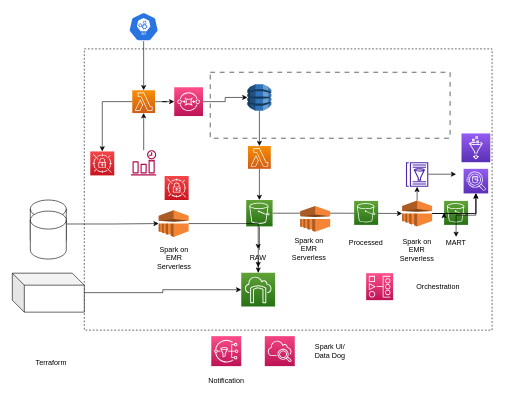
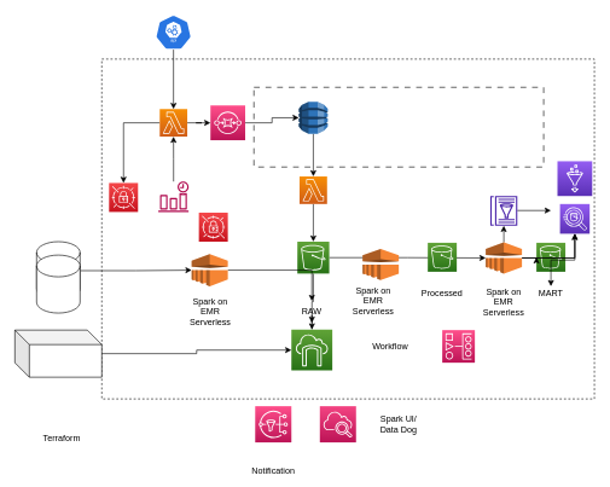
  <mxCell id="0" />
  <mxCell id="1" parent="0" />
  <mxCell id="2" value="" style="rounded=0;whiteSpace=wrap;html=1;fillColor=none;dashed=1;" vertex="1" parent="1"><mxGeometry x="140" y="81" width="680" height="469" as="geometry" /></mxCell>
  <mxCell id="3" value="" style="rounded=0;whiteSpace=wrap;html=1;fillColor=none;dashed=1;dashPattern=8 8;" vertex="1" parent="1"><mxGeometry x="350" y="120" width="400" height="110" as="geometry" /></mxCell>
  <mxCell id="4" style="edgeStyle=orthogonalEdgeStyle;rounded=0;orthogonalLoop=1;jettySize=auto;html=1;" edge="1" parent="1" source="6" target="11"><mxGeometry relative="1" as="geometry" /></mxCell>
  <mxCell id="5" value="" style="edgeStyle=orthogonalEdgeStyle;rounded=0;orthogonalLoop=1;jettySize=auto;html=1;" edge="1" parent="1" source="6" target="23"><mxGeometry relative="1" as="geometry" /></mxCell>
  <mxCell id="6" value="" style="sketch=0;points=[[0,0,0],[0.25,0,0],[0.5,0,0],[0.75,0,0],[1,0,0],[0,1,0],[0.25,1,0],[0.5,1,0],[0.75,1,0],[1,1,0],[0,0.25,0],[0,0.5,0],[0,0.75,0],[1,0.25,0],[1,0.5,0],[1,0.75,0]];outlineConnect=0;fontColor=#232F3E;gradientColor=#F78E04;gradientDirection=north;fillColor=#D05C17;strokeColor=#ffffff;dashed=0;verticalLabelPosition=bottom;verticalAlign=top;align=center;html=1;fontSize=12;fontStyle=0;aspect=fixed;shape=mxgraph.aws4.resourceIcon;resIcon=mxgraph.aws4.lambda;" vertex="1" parent="1"><mxGeometry x="220" y="150" width="38" height="38" as="geometry" /></mxCell>
  <mxCell id="7" value="" style="edgeStyle=orthogonalEdgeStyle;rounded=0;orthogonalLoop=1;jettySize=auto;html=1;" edge="1" parent="1" source="8" target="6"><mxGeometry relative="1" as="geometry" /></mxCell>
  <mxCell id="8" value="" style="sketch=0;outlineConnect=0;fontColor=#232F3E;gradientColor=none;fillColor=#B0084D;strokeColor=none;dashed=0;verticalLabelPosition=bottom;verticalAlign=top;align=center;html=1;fontSize=12;fontStyle=0;aspect=fixed;pointerEvents=1;shape=mxgraph.aws4.event_time_based;" vertex="1" parent="1"><mxGeometry x="218" y="250" width="42" height="42" as="geometry" /></mxCell>
  <mxCell id="9" value="" style="edgeStyle=orthogonalEdgeStyle;rounded=0;orthogonalLoop=1;jettySize=auto;html=1;" edge="1" parent="1" source="10" target="6"><mxGeometry relative="1" as="geometry" /></mxCell>
  <mxCell id="10" value="" style="sketch=0;html=1;dashed=0;whitespace=wrap;fillColor=#2875E2;strokeColor=#ffffff;points=[[0.005,0.63,0],[0.1,0.2,0],[0.9,0.2,0],[0.5,0,0],[0.995,0.63,0],[0.72,0.99,0],[0.5,1,0],[0.28,0.99,0]];verticalLabelPosition=bottom;align=center;verticalAlign=top;shape=mxgraph.kubernetes.icon;prIcon=api" vertex="1" parent="1"><mxGeometry x="214" y="20" width="50" height="48" as="geometry" /></mxCell>
  <mxCell id="11" value="" style="sketch=0;points=[[0,0,0],[0.25,0,0],[0.5,0,0],[0.75,0,0],[1,0,0],[0,1,0],[0.25,1,0],[0.5,1,0],[0.75,1,0],[1,1,0],[0,0.25,0],[0,0.5,0],[0,0.75,0],[1,0.25,0],[1,0.5,0],[1,0.75,0]];outlineConnect=0;fontColor=#232F3E;gradientColor=#F54749;gradientDirection=north;fillColor=#C7131F;strokeColor=#ffffff;dashed=0;verticalLabelPosition=bottom;verticalAlign=top;align=center;html=1;fontSize=12;fontStyle=0;aspect=fixed;shape=mxgraph.aws4.resourceIcon;resIcon=mxgraph.aws4.secrets_manager;" vertex="1" parent="1"><mxGeometry x="150" y="252" width="40" height="40" as="geometry" /></mxCell>
  <mxCell id="12" value="" style="edgeStyle=orthogonalEdgeStyle;rounded=0;orthogonalLoop=1;jettySize=auto;html=1;" edge="1" parent="1" source="13" target="18"><mxGeometry relative="1" as="geometry" /></mxCell>
  <mxCell id="13" value="" style="outlineConnect=0;dashed=0;verticalLabelPosition=bottom;verticalAlign=top;align=center;html=1;shape=mxgraph.aws3.dynamo_db;fillColor=#2E73B8;gradientColor=none;" vertex="1" parent="1"><mxGeometry x="412" y="140" width="40" height="44" as="geometry" /></mxCell>
  <mxCell id="14" value="" style="edgeStyle=orthogonalEdgeStyle;rounded=0;orthogonalLoop=1;jettySize=auto;html=1;" edge="1" parent="1" source="16" target="30"><mxGeometry relative="1" as="geometry" /></mxCell>
  <mxCell id="15" value="" style="edgeStyle=orthogonalEdgeStyle;rounded=0;orthogonalLoop=1;jettySize=auto;html=1;" edge="1" parent="1" source="16" target="43"><mxGeometry relative="1" as="geometry" /></mxCell>
  <mxCell id="16" value="" style="sketch=0;points=[[0,0,0],[0.25,0,0],[0.5,0,0],[0.75,0,0],[1,0,0],[0,1,0],[0.25,1,0],[0.5,1,0],[0.75,1,0],[1,1,0],[0,0.25,0],[0,0.5,0],[0,0.75,0],[1,0.25,0],[1,0.5,0],[1,0.75,0]];outlineConnect=0;fontColor=#232F3E;gradientColor=#60A337;gradientDirection=north;fillColor=#277116;strokeColor=#ffffff;dashed=0;verticalLabelPosition=bottom;verticalAlign=top;align=center;html=1;fontSize=12;fontStyle=0;aspect=fixed;shape=mxgraph.aws4.resourceIcon;resIcon=mxgraph.aws4.s3;" vertex="1" parent="1"><mxGeometry x="410" y="333" width="44" height="44" as="geometry" /></mxCell>
  <mxCell id="17" value="" style="edgeStyle=orthogonalEdgeStyle;rounded=0;orthogonalLoop=1;jettySize=auto;html=1;" edge="1" parent="1" source="18" target="16"><mxGeometry relative="1" as="geometry" /></mxCell>
  <mxCell id="18" value="" style="sketch=0;points=[[0,0,0],[0.25,0,0],[0.5,0,0],[0.75,0,0],[1,0,0],[0,1,0],[0.25,1,0],[0.5,1,0],[0.75,1,0],[1,1,0],[0,0.25,0],[0,0.5,0],[0,0.75,0],[1,0.25,0],[1,0.5,0],[1,0.75,0]];outlineConnect=0;fontColor=#232F3E;gradientColor=#F78E04;gradientDirection=north;fillColor=#D05C17;strokeColor=#ffffff;dashed=0;verticalLabelPosition=bottom;verticalAlign=top;align=center;html=1;fontSize=12;fontStyle=0;aspect=fixed;shape=mxgraph.aws4.resourceIcon;resIcon=mxgraph.aws4.lambda;" vertex="1" parent="1"><mxGeometry x="413" y="243" width="38" height="38" as="geometry" /></mxCell>
  <mxCell id="19" value="RAW" style="text;html=1;strokeColor=none;fillColor=none;align=center;verticalAlign=middle;whiteSpace=wrap;rounded=0;" vertex="1" parent="1"><mxGeometry x="400" y="415" width="60" height="30" as="geometry" /></mxCell>
  <mxCell id="20" value="" style="sketch=0;points=[[0,0,0],[0.25,0,0],[0.5,0,0],[0.75,0,0],[1,0,0],[0,1,0],[0.25,1,0],[0.5,1,0],[0.75,1,0],[1,1,0],[0,0.25,0],[0,0.5,0],[0,0.75,0],[1,0.25,0],[1,0.5,0],[1,0.75,0]];outlineConnect=0;fontColor=#232F3E;gradientColor=#60A337;gradientDirection=north;fillColor=#277116;strokeColor=#ffffff;dashed=0;verticalLabelPosition=bottom;verticalAlign=top;align=center;html=1;fontSize=12;fontStyle=0;aspect=fixed;shape=mxgraph.aws4.resourceIcon;resIcon=mxgraph.aws4.s3;" vertex="1" parent="1"><mxGeometry x="590" y="334.5" width="40" height="40" as="geometry" /></mxCell>
  <mxCell id="21" value="Processed" style="text;html=1;strokeColor=none;fillColor=none;align=center;verticalAlign=middle;whiteSpace=wrap;rounded=0;" vertex="1" parent="1"><mxGeometry x="580" y="390" width="60" height="30" as="geometry" /></mxCell>
  <mxCell id="22" value="" style="edgeStyle=orthogonalEdgeStyle;rounded=0;orthogonalLoop=1;jettySize=auto;html=1;" edge="1" parent="1" source="23" target="13"><mxGeometry relative="1" as="geometry" /></mxCell>
  <mxCell id="23" value="" style="sketch=0;points=[[0,0,0],[0.25,0,0],[0.5,0,0],[0.75,0,0],[1,0,0],[0,1,0],[0.25,1,0],[0.5,1,0],[0.75,1,0],[1,1,0],[0,0.25,0],[0,0.5,0],[0,0.75,0],[1,0.25,0],[1,0.5,0],[1,0.75,0]];outlineConnect=0;fontColor=#232F3E;gradientColor=#FF4F8B;gradientDirection=north;fillColor=#BC1356;strokeColor=#ffffff;dashed=0;verticalLabelPosition=bottom;verticalAlign=top;align=center;html=1;fontSize=12;fontStyle=0;aspect=fixed;shape=mxgraph.aws4.resourceIcon;resIcon=mxgraph.aws4.sqs;" vertex="1" parent="1"><mxGeometry x="290" y="145" width="48" height="48" as="geometry" /></mxCell>
  <mxCell id="24" value="" style="sketch=0;points=[[0,0,0],[0.25,0,0],[0.5,0,0],[0.75,0,0],[1,0,0],[0,1,0],[0.25,1,0],[0.5,1,0],[0.75,1,0],[1,1,0],[0,0.25,0],[0,0.5,0],[0,0.75,0],[1,0.25,0],[1,0.5,0],[1,0.75,0]];outlineConnect=0;fontColor=#232F3E;gradientColor=#60A337;gradientDirection=north;fillColor=#277116;strokeColor=#ffffff;dashed=0;verticalLabelPosition=bottom;verticalAlign=top;align=center;html=1;fontSize=12;fontStyle=0;aspect=fixed;shape=mxgraph.aws4.resourceIcon;resIcon=mxgraph.aws4.s3;" vertex="1" parent="1"><mxGeometry x="740" y="334.5" width="40" height="40" as="geometry" /></mxCell>
  <mxCell id="25" value="MART" style="text;html=1;strokeColor=none;fillColor=none;align=center;verticalAlign=middle;whiteSpace=wrap;rounded=0;" vertex="1" parent="1"><mxGeometry x="730" y="394.5" width="60" height="20" as="geometry" /></mxCell>
  <mxCell id="26" value="" style="edgeStyle=orthogonalEdgeStyle;rounded=0;orthogonalLoop=1;jettySize=auto;html=1;" edge="1" parent="1" source="30" target="24"><mxGeometry relative="1" as="geometry" /></mxCell>
  <mxCell id="27" value="" style="edgeStyle=orthogonalEdgeStyle;rounded=0;orthogonalLoop=1;jettySize=auto;html=1;" edge="1" parent="1" source="30" target="52"><mxGeometry relative="1" as="geometry" /></mxCell>
  <mxCell id="28" value="" style="edgeStyle=orthogonalEdgeStyle;rounded=0;orthogonalLoop=1;jettySize=auto;html=1;" edge="1" parent="1" source="30" target="54"><mxGeometry relative="1" as="geometry" /></mxCell>
  <mxCell id="29" value="" style="edgeStyle=orthogonalEdgeStyle;rounded=0;orthogonalLoop=1;jettySize=auto;html=1;" edge="1" parent="1" source="30" target="54"><mxGeometry relative="1" as="geometry" /></mxCell>
  <mxCell id="30" value="" style="outlineConnect=0;dashed=0;verticalLabelPosition=bottom;verticalAlign=top;align=center;html=1;shape=mxgraph.aws3.emr;fillColor=#F58534;gradientColor=none;" vertex="1" parent="1"><mxGeometry x="670" y="334" width="50" height="43" as="geometry" /></mxCell>
  <mxCell id="31" value="Spark on EMR Serverless" style="text;html=1;strokeColor=none;fillColor=none;align=center;verticalAlign=middle;whiteSpace=wrap;rounded=0;" vertex="1" parent="1"><mxGeometry x="485" y="400" width="60" height="30" as="geometry" /></mxCell>
  <mxCell id="32" value="" style="outlineConnect=0;dashed=0;verticalLabelPosition=bottom;verticalAlign=top;align=center;html=1;shape=mxgraph.aws3.emr;fillColor=#F58534;gradientColor=none;" vertex="1" parent="1"><mxGeometry x="500" y="343" width="50" height="43" as="geometry" /></mxCell>
  <mxCell id="33" value="Spark on EMR Serverless" style="text;html=1;strokeColor=none;fillColor=none;align=center;verticalAlign=middle;whiteSpace=wrap;rounded=0;" vertex="1" parent="1"><mxGeometry x="665" y="401.5" width="60" height="30" as="geometry" /></mxCell>
  <mxCell id="34" style="edgeStyle=orthogonalEdgeStyle;rounded=0;orthogonalLoop=1;jettySize=auto;html=1;" edge="1" parent="1" source="35" target="37"><mxGeometry relative="1" as="geometry" /></mxCell>
  <mxCell id="35" value="" style="shape=cylinder3;whiteSpace=wrap;html=1;boundedLbl=1;backgroundOutline=1;size=15;" vertex="1" parent="1"><mxGeometry x="50" y="333" width="60" height="80" as="geometry" /></mxCell>
  <mxCell id="36" value="" style="edgeStyle=orthogonalEdgeStyle;rounded=0;orthogonalLoop=1;jettySize=auto;html=1;" edge="1" parent="1" source="37" target="19"><mxGeometry relative="1" as="geometry" /></mxCell>
  <mxCell id="37" value="" style="outlineConnect=0;dashed=0;verticalLabelPosition=bottom;verticalAlign=top;align=center;html=1;shape=mxgraph.aws3.emr;fillColor=#F58534;gradientColor=none;" vertex="1" parent="1"><mxGeometry x="264" y="350" width="50" height="44.5" as="geometry" /></mxCell>
  <mxCell id="38" value="" style="shape=cylinder3;whiteSpace=wrap;html=1;boundedLbl=1;backgroundOutline=1;size=15;" vertex="1" parent="1"><mxGeometry x="50" y="351.5" width="60" height="80" as="geometry" /></mxCell>
  <mxCell id="39" value="" style="sketch=0;points=[[0,0,0],[0.25,0,0],[0.5,0,0],[0.75,0,0],[1,0,0],[0,1,0],[0.25,1,0],[0.5,1,0],[0.75,1,0],[1,1,0],[0,0.25,0],[0,0.5,0],[0,0.75,0],[1,0.25,0],[1,0.5,0],[1,0.75,0]];outlineConnect=0;fontColor=#232F3E;gradientColor=#F54749;gradientDirection=north;fillColor=#C7131F;strokeColor=#ffffff;dashed=0;verticalLabelPosition=bottom;verticalAlign=top;align=center;html=1;fontSize=12;fontStyle=0;aspect=fixed;shape=mxgraph.aws4.resourceIcon;resIcon=mxgraph.aws4.secrets_manager;" vertex="1" parent="1"><mxGeometry x="274" y="293" width="40" height="40" as="geometry" /></mxCell>
  <mxCell id="40" style="edgeStyle=orthogonalEdgeStyle;rounded=0;orthogonalLoop=1;jettySize=auto;html=1;" edge="1" parent="1" source="41" target="43"><mxGeometry relative="1" as="geometry" /></mxCell>
  <mxCell id="41" value="" style="shape=cube;whiteSpace=wrap;html=1;boundedLbl=1;backgroundOutline=1;darkOpacity=0.05;darkOpacity2=0.1;" vertex="1" parent="1"><mxGeometry y="455" width="120" height="65" as="geometry" x="20" /></mxCell>
  <mxCell id="42" value="" style="edgeStyle=orthogonalEdgeStyle;rounded=0;orthogonalLoop=1;jettySize=auto;html=1;" edge="1" parent="1" source="43" target="19"><mxGeometry relative="1" as="geometry" /></mxCell>
  <mxCell id="43" value="" style="sketch=0;points=[[0,0,0],[0.25,0,0],[0.5,0,0],[0.75,0,0],[1,0,0],[0,1,0],[0.25,1,0],[0.5,1,0],[0.75,1,0],[1,1,0],[0,0.25,0],[0,0.5,0],[0,0.75,0],[1,0.25,0],[1,0.5,0],[1,0.75,0]];outlineConnect=0;fontColor=#232F3E;gradientColor=#60A337;gradientDirection=north;fillColor=#277116;strokeColor=#ffffff;dashed=0;verticalLabelPosition=bottom;verticalAlign=top;align=center;html=1;fontSize=12;fontStyle=0;aspect=fixed;shape=mxgraph.aws4.resourceIcon;resIcon=mxgraph.aws4.storage_gateway;" vertex="1" parent="1"><mxGeometry x="401.75" y="454.25" width="56.5" height="56.5" as="geometry" /></mxCell>
  <mxCell id="44" value="" style="sketch=0;points=[[0,0,0],[0.25,0,0],[0.5,0,0],[0.75,0,0],[1,0,0],[0,1,0],[0.25,1,0],[0.5,1,0],[0.75,1,0],[1,1,0],[0,0.25,0],[0,0.5,0],[0,0.75,0],[1,0.25,0],[1,0.5,0],[1,0.75,0]];outlineConnect=0;fontColor=#232F3E;gradientColor=#FF4F8B;gradientDirection=north;fillColor=#BC1356;strokeColor=#ffffff;dashed=0;verticalLabelPosition=bottom;verticalAlign=top;align=center;html=1;fontSize=12;fontStyle=0;aspect=fixed;shape=mxgraph.aws4.resourceIcon;resIcon=mxgraph.aws4.managed_workflows_for_apache_airflow;" vertex="1" parent="1"><mxGeometry x="610" y="455" width="45" height="45" as="geometry" /></mxCell>
- <mxCell id="46" value="Orchestration" style="text;html=1;strokeColor=none;fillColor=none;align=center;verticalAlign=middle;whiteSpace=wrap;rounded=0;" vertex="1" parent="1"><mxGeometry x="700" y="462.5" width="60" height="30" as="geometry" /></mxCell>
+ <mxCell id="45" value="Workflow&amp;nbsp;" style="text;html=1;strokeColor=none;fillColor=none;align=center;verticalAlign=middle;whiteSpace=wrap;rounded=0;" vertex="1" parent="1"><mxGeometry x="510" y="462.5" width="60" height="30" as="geometry" /></mxCell>
  <mxCell id="47" value="" style="sketch=0;points=[[0,0,0],[0.25,0,0],[0.5,0,0],[0.75,0,0],[1,0,0],[0,1,0],[0.25,1,0],[0.5,1,0],[0.75,1,0],[1,1,0],[0,0.25,0],[0,0.5,0],[0,0.75,0],[1,0.25,0],[1,0.5,0],[1,0.75,0]];outlineConnect=0;fontColor=#232F3E;gradientColor=#FF4F8B;gradientDirection=north;fillColor=#BC1356;strokeColor=#ffffff;dashed=0;verticalLabelPosition=bottom;verticalAlign=top;align=center;html=1;fontSize=12;fontStyle=0;aspect=fixed;shape=mxgraph.aws4.resourceIcon;resIcon=mxgraph.aws4.sns;" vertex="1" parent="1"><mxGeometry x="351.75" y="560" width="50" height="50" as="geometry" /></mxCell>
- <mxCell id="48" value="Notification" style="text;html=1;strokeColor=none;fillColor=none;align=center;verticalAlign=middle;whiteSpace=wrap;rounded=0;" vertex="1" parent="1"><mxGeometry x="346.75" y="620" width="60" height="30" as="geometry" /></mxCell>
+ <mxCell id="48" value="Notification" style="text;html=1;strokeColor=none;fillColor=none;align=center;verticalAlign=middle;whiteSpace=wrap;rounded=0;" vertex="1" parent="1"><mxGeometry x="346.75" y="635" width="60" height="30" as="geometry" /></mxCell>
  <mxCell id="49" value="" style="sketch=0;points=[[0,0,0],[0.25,0,0],[0.5,0,0],[0.75,0,0],[1,0,0],[0,1,0],[0.25,1,0],[0.5,1,0],[0.75,1,0],[1,1,0],[0,0.25,0],[0,0.5,0],[0,0.75,0],[1,0.25,0],[1,0.5,0],[1,0.75,0]];points=[[0,0,0],[0.25,0,0],[0.5,0,0],[0.75,0,0],[1,0,0],[0,1,0],[0.25,1,0],[0.5,1,0],[0.75,1,0],[1,1,0],[0,0.25,0],[0,0.5,0],[0,0.75,0],[1,0.25,0],[1,0.5,0],[1,0.75,0]];outlineConnect=0;fontColor=#232F3E;gradientColor=#F34482;gradientDirection=north;fillColor=#BC1356;strokeColor=#ffffff;dashed=0;verticalLabelPosition=bottom;verticalAlign=top;align=center;html=1;fontSize=12;fontStyle=0;aspect=fixed;shape=mxgraph.aws4.resourceIcon;resIcon=mxgraph.aws4.cloudwatch_2;" vertex="1" parent="1"><mxGeometry x="441" y="560" width="50" height="50" as="geometry" /></mxCell>
  <mxCell id="50" value="Spark UI/ Data Dog" style="text;html=1;strokeColor=none;fillColor=none;align=center;verticalAlign=middle;whiteSpace=wrap;rounded=0;" vertex="1" parent="1"><mxGeometry x="520" y="570" width="60" height="30" as="geometry" /></mxCell>
  <mxCell id="51" value="" style="edgeStyle=orthogonalEdgeStyle;rounded=0;orthogonalLoop=1;jettySize=auto;html=1;" edge="1" parent="1" source="52"><mxGeometry relative="1" as="geometry"><mxPoint x="760" y="290" as="targetPoint" /></mxGeometry></mxCell>
  <mxCell id="52" value="" style="sketch=0;outlineConnect=0;fontColor=#232F3E;gradientColor=none;fillColor=#4D27AA;strokeColor=none;dashed=0;verticalLabelPosition=bottom;verticalAlign=top;align=center;html=1;fontSize=12;fontStyle=0;aspect=fixed;pointerEvents=1;shape=mxgraph.aws4.glue_data_catalog;" vertex="1" parent="1"><mxGeometry x="676.08" y="270" width="37.85" height="41" as="geometry" /></mxCell>
  <mxCell id="53" value="" style="edgeStyle=orthogonalEdgeStyle;rounded=0;orthogonalLoop=1;jettySize=auto;html=1;" edge="1" parent="1" source="54" target="25"><mxGeometry relative="1" as="geometry" /></mxCell>
  <mxCell id="54" value="" style="sketch=0;points=[[0,0,0],[0.25,0,0],[0.5,0,0],[0.75,0,0],[1,0,0],[0,1,0],[0.25,1,0],[0.5,1,0],[0.75,1,0],[1,1,0],[0,0.25,0],[0,0.5,0],[0,0.75,0],[1,0.25,0],[1,0.5,0],[1,0.75,0]];outlineConnect=0;fontColor=#232F3E;gradientColor=#945DF2;gradientDirection=north;fillColor=#5A30B5;strokeColor=#ffffff;dashed=0;verticalLabelPosition=bottom;verticalAlign=top;align=center;html=1;fontSize=12;fontStyle=0;aspect=fixed;shape=mxgraph.aws4.resourceIcon;resIcon=mxgraph.aws4.athena;" vertex="1" parent="1"><mxGeometry x="772.5" y="281" width="41" height="41" as="geometry" /></mxCell>
  <mxCell id="55" value="" style="sketch=0;points=[[0,0,0],[0.25,0,0],[0.5,0,0],[0.75,0,0],[1,0,0],[0,1,0],[0.25,1,0],[0.5,1,0],[0.75,1,0],[1,1,0],[0,0.25,0],[0,0.5,0],[0,0.75,0],[1,0.25,0],[1,0.5,0],[1,0.75,0]];outlineConnect=0;fontColor=#232F3E;gradientColor=#945DF2;gradientDirection=north;fillColor=#5A30B5;strokeColor=#ffffff;dashed=0;verticalLabelPosition=bottom;verticalAlign=top;align=center;html=1;fontSize=12;fontStyle=0;aspect=fixed;shape=mxgraph.aws4.resourceIcon;resIcon=mxgraph.aws4.glue;" vertex="1" parent="1"><mxGeometry x="769" y="222" width="48" height="48" as="geometry" /></mxCell>
  <mxCell id="56" value="Terraform" style="text;html=1;strokeColor=none;fillColor=none;align=center;verticalAlign=middle;whiteSpace=wrap;rounded=0;" vertex="1" parent="1"><mxGeometry x="55" y="590" width="60" height="30" as="geometry" /></mxCell>
  <mxCell id="57" value="Spark on EMR Serverless" style="text;html=1;strokeColor=none;fillColor=none;align=center;verticalAlign=middle;whiteSpace=wrap;rounded=0;" vertex="1" parent="1"><mxGeometry x="260" y="414.5" width="60" height="30" as="geometry" /></mxCell>
